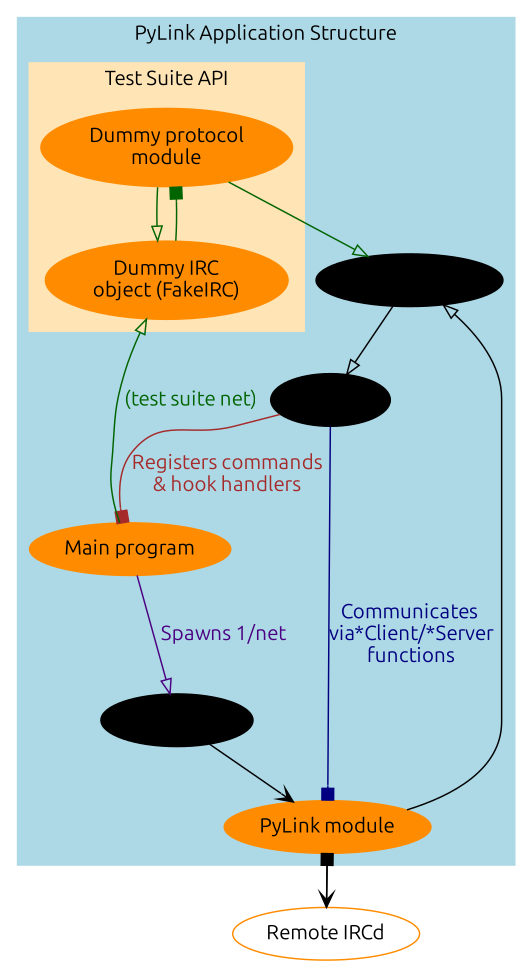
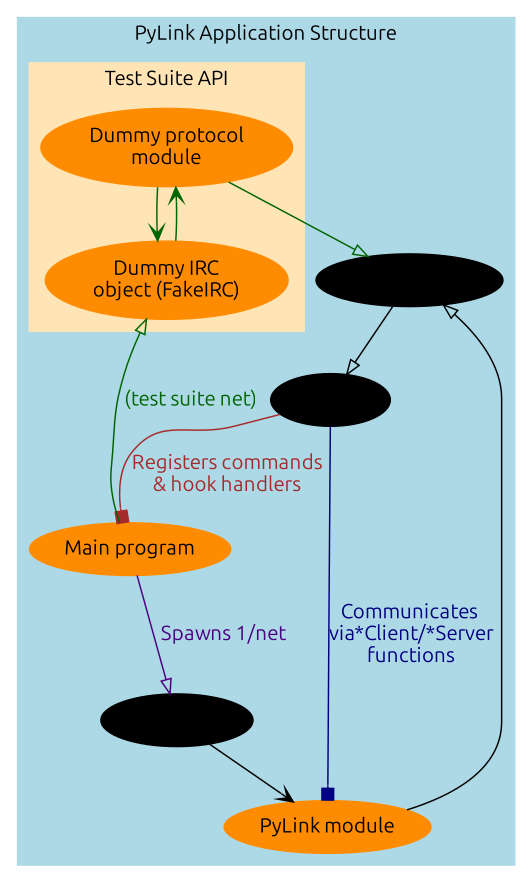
  digraph {
    fontname=Ubuntu
    node [color=darkorange fontname=Ubuntu style=filled]
    edge [arrowhead=onormal fontname=Ubuntu]
    "Dummy protocol\nmodule"
    "Dummy IRC\nobject (FakeIRC)"
    "IRC object" [color=black]
    n4 [label="PyLink module"]
    "PyLink hooks" [color=black]
    Plugins [color=black]
    "Main program"
-   "Remote IRCd" [style=""]
    subgraph cluster_1 {
      color=lightblue
      label="PyLink Application Structure"
      style=filled
      "IRC object"
      n4
      "PyLink hooks"
      Plugins
      "Main program"
      subgraph cluster_2 {
        color=moccasin
        label="Test Suite API"
        style=filled
        "Dummy protocol\nmodule"
        "Dummy IRC\nobject (FakeIRC)"
      }
    }
-   "Dummy protocol\nmodule" -> "Dummy IRC\nobject (FakeIRC)" [color=darkgreen]
+   "Dummy protocol\nmodule" -> "Dummy IRC\nobject (FakeIRC)" [arrowhead=vee color=darkgreen]
    "Dummy protocol\nmodule" -> "PyLink hooks" [color=darkgreen]
-   "Dummy IRC\nobject (FakeIRC)" -> "Dummy protocol\nmodule" [arrowhead=box color=darkgreen]
+   "Dummy IRC\nobject (FakeIRC)" -> "Dummy protocol\nmodule" [arrowhead=vee color=darkgreen]
    "IRC object" -> n4 [arrowhead=vee]
    n4 -> "PyLink hooks"
-   n4 -> "Remote IRCd" [arrowhead=vee]
    "PyLink hooks" -> Plugins
    Plugins -> n4 [arrowhead=box color=navyblue fontcolor=navyblue label="Communicates \nvia*Client/*Server\nfunctions"]
    Plugins -> "Main program" [arrowhead=box color=brown fontcolor=brown label="Registers commands\n& hook handlers"]
    "Main program" -> "Dummy IRC\nobject (FakeIRC)" [color=darkgreen fontcolor=darkgreen label="(test suite net)"]
    "Main program" -> "IRC object" [color=indigo fontcolor=indigo label="Spawns 1/net"]
-   "Remote IRCd" -> n4 [arrowhead=box]
  }
